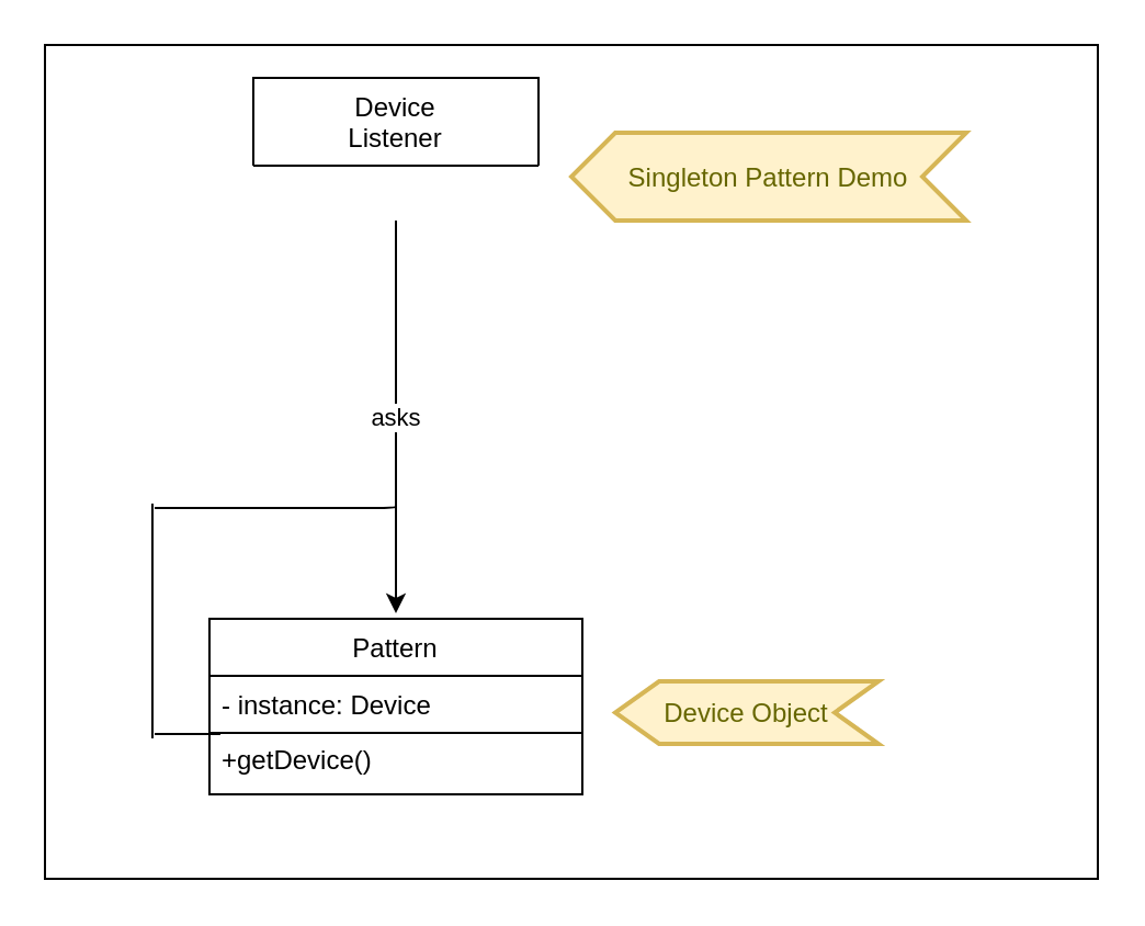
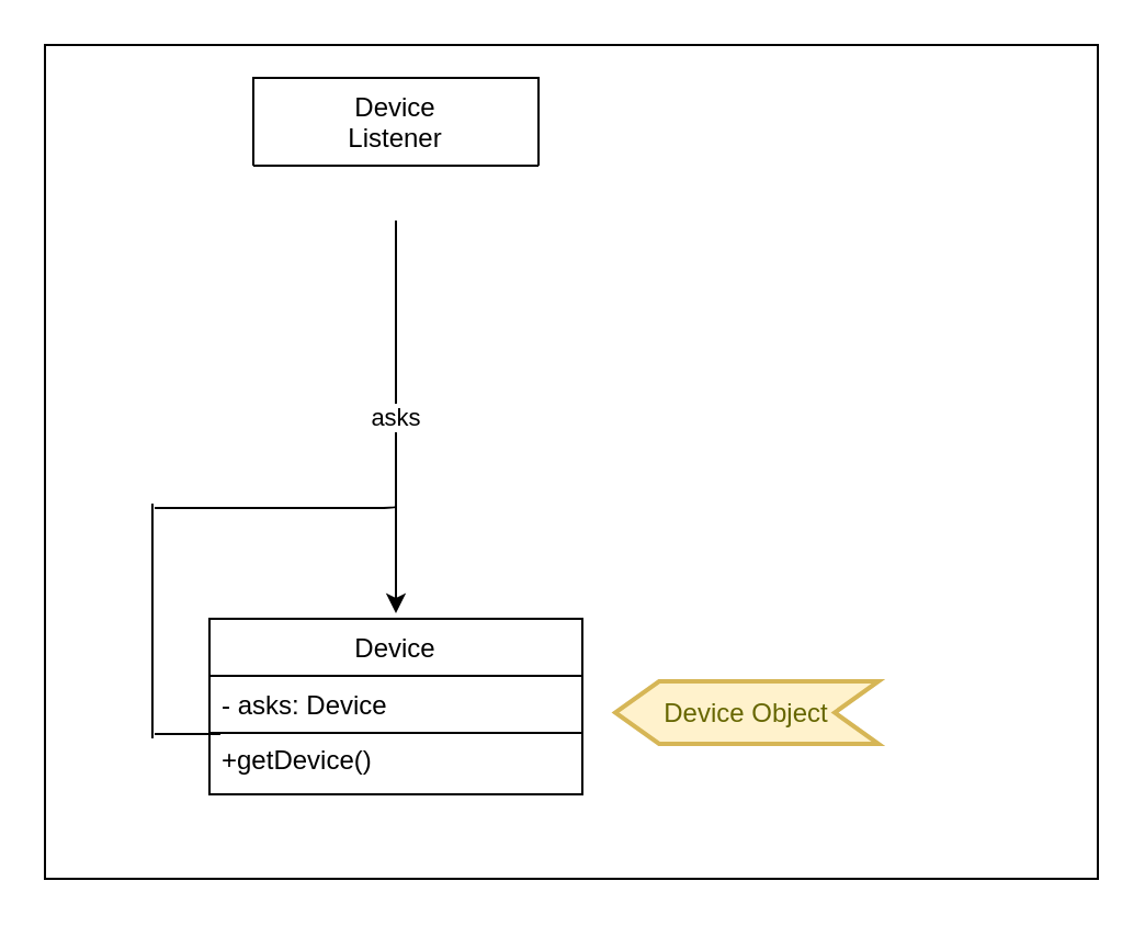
  <mxCell id="0" />
  <mxCell id="1" parent="0" />
  <mxCell id="2" value="&amp;nbsp;&amp;nbsp;&amp;nbsp;&amp;nbsp;&amp;nbsp;&amp;nbsp;&amp;nbsp;&amp;nbsp;&amp;nbsp;&amp;nbsp;&amp;nbsp;&amp;nbsp;&amp;nbsp;&amp;nbsp;&amp;nbsp;&amp;nbsp;&amp;nbsp;&amp;nbsp; " style="rounded=0;whiteSpace=wrap;html=1;" vertex="1" parent="1"><mxGeometry x="20" y="20" width="480" height="380" as="geometry" /></mxCell>
- <mxCell id="3" value="Pattern" style="swimlane;fontStyle=0;childLayout=stackLayout;horizontal=1;startSize=26;fillColor=none;horizontalStack=0;resizeParent=1;resizeParentMax=0;resizeLast=0;collapsible=1;marginBottom=0;" parent="1" vertex="1"><mxGeometry x="95" y="281.5" width="170" height="52" as="geometry" /></mxCell>
- <mxCell id="4" value="- instance: Device" style="text;strokeColor=none;fillColor=none;align=left;verticalAlign=top;spacingLeft=4;spacingRight=4;overflow=hidden;rotatable=0;points=[[0,0.5],[1,0.5]];portConstraint=eastwest;" parent="3" vertex="1"><mxGeometry y="26" width="170" height="26" as="geometry" /></mxCell>
+ <mxCell id="3" value="Device" style="swimlane;fontStyle=0;childLayout=stackLayout;horizontal=1;startSize=26;fillColor=none;horizontalStack=0;resizeParent=1;resizeParentMax=0;resizeLast=0;collapsible=1;marginBottom=0;" parent="1" vertex="1"><mxGeometry x="95" y="281.5" width="170" height="52" as="geometry" /></mxCell>
+ <mxCell id="4" value="- asks: Device" style="text;strokeColor=none;fillColor=none;align=left;verticalAlign=top;spacingLeft=4;spacingRight=4;overflow=hidden;rotatable=0;points=[[0,0.5],[1,0.5]];portConstraint=eastwest;" parent="3" vertex="1"><mxGeometry y="26" width="170" height="26" as="geometry" /></mxCell>
  <mxCell id="5" value="" style="html=1;" parent="1" vertex="1"><mxGeometry x="95" y="333.5" width="170" height="28" as="geometry" /></mxCell>
  <mxCell id="6" value="Device&#10;Listener" style="swimlane;fontStyle=0;childLayout=stackLayout;horizontal=1;startSize=50;fillColor=none;horizontalStack=0;resizeParent=1;resizeParentMax=0;resizeLast=0;collapsible=1;marginBottom=0;" parent="1" vertex="1"><mxGeometry x="115" y="35" width="130" height="40" as="geometry"><mxRectangle x="605" y="120" width="70" height="50" as="alternateBounds" /></mxGeometry></mxCell>
  <mxCell id="7" value="" style="html=1;" parent="1" vertex="1"><mxGeometry x="80" y="100" width="200" as="geometry" /></mxCell>
  <mxCell id="8" value="asks" style="endArrow=classic;html=1;exitX=0;exitY=0;exitDx=0;exitDy=0;" parent="1" source="7" edge="1"><mxGeometry width="50" height="50" relative="1" as="geometry"><mxPoint x="80" y="187" as="sourcePoint" /><mxPoint x="180" y="279" as="targetPoint" /><Array as="points"><mxPoint x="180" y="240" /></Array></mxGeometry></mxCell>
- <mxCell id="9" value="&lt;font style=&quot;font-size: 12px&quot;&gt;Singleton Pattern Demo&lt;/font&gt;" style="shape=step;perimeter=stepPerimeter;whiteSpace=wrap;html=1;fixedSize=1;fontSize=14;fontColor=#666600;strokeColor=#d6b656;strokeWidth=2;fillColor=#fff2cc;direction=west;" vertex="1" parent="1"><mxGeometry x="260" y="60" width="180" height="40" as="geometry" /></mxCell>
  <mxCell id="10" value="&lt;font style=&quot;font-size: 12px&quot;&gt;Device Object&lt;/font&gt;" style="shape=step;perimeter=stepPerimeter;whiteSpace=wrap;html=1;fixedSize=1;fontSize=14;fontColor=#666600;strokeColor=#d6b656;strokeWidth=2;fillColor=#fff2cc;direction=west;" vertex="1" parent="1"><mxGeometry x="280" y="310" width="120" height="28.5" as="geometry" /></mxCell>
  <mxCell id="11" value="" style="group" vertex="1" connectable="0" parent="1"><mxGeometry x="95" y="332.5" width="170" height="29" as="geometry" /></mxCell>
  <mxCell id="12" value="+getDevice()" style="text;strokeColor=none;fillColor=none;align=left;verticalAlign=top;spacingLeft=4;spacingRight=4;overflow=hidden;rotatable=0;points=[[0,0.5],[1,0.5]];portConstraint=eastwest;" parent="11" vertex="1"><mxGeometry width="170" height="3.396" as="geometry" /></mxCell>
  <mxCell id="13" value="" style="edgeStyle=elbowEdgeStyle;html=1;endArrow=none;elbow=vertical;" edge="1" parent="1"><mxGeometry width="160" relative="1" as="geometry"><mxPoint x="70" y="334" as="sourcePoint" /><mxPoint x="100" y="333.5" as="targetPoint" /></mxGeometry></mxCell>
  <mxCell id="14" value="" style="edgeStyle=elbowEdgeStyle;html=1;endArrow=none;elbow=vertical;" edge="1" parent="1"><mxGeometry width="160" relative="1" as="geometry"><mxPoint x="180" y="230" as="sourcePoint" /><mxPoint x="70" y="231" as="targetPoint" /></mxGeometry></mxCell>
  <mxCell id="15" value="" style="edgeStyle=elbowEdgeStyle;html=1;endArrow=none;elbow=vertical;" edge="1" parent="1"><mxGeometry width="160" relative="1" as="geometry"><mxPoint x="69" y="336" as="sourcePoint" /><mxPoint x="69" y="229" as="targetPoint" /></mxGeometry></mxCell>
